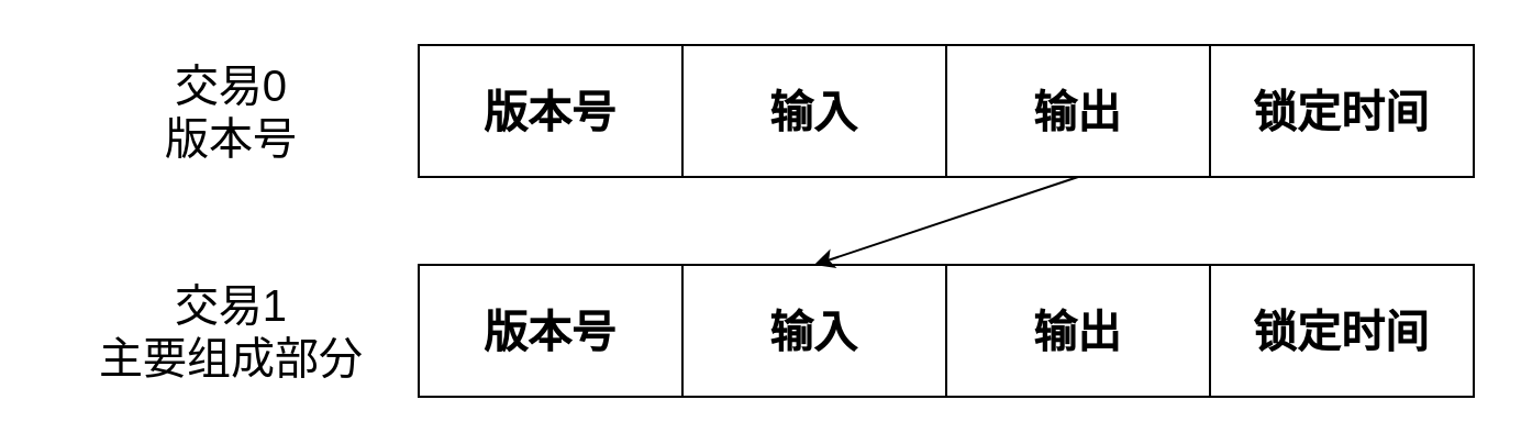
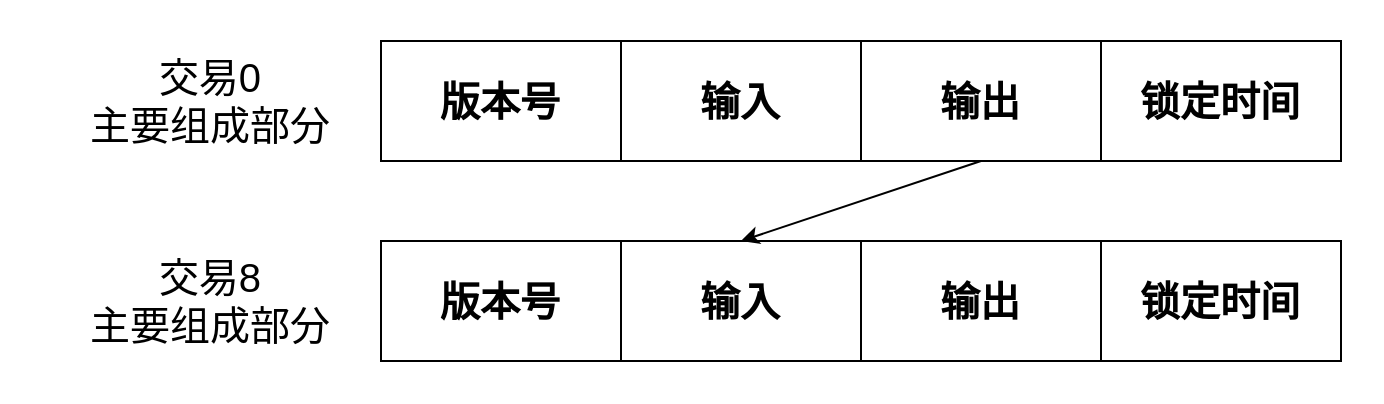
  <mxCell id="0" />
  <mxCell id="1" parent="0" />
  <mxCell id="2" value="" style="group" vertex="1" connectable="0" parent="1"><mxGeometry x="20" y="20" width="650" height="60" as="geometry" /></mxCell>
  <mxCell id="3" value="&lt;font style=&quot;font-size: 20px&quot;&gt;&lt;b&gt;版本号&lt;/b&gt;&lt;/font&gt;" style="rounded=0;whiteSpace=wrap;html=1;" vertex="1" parent="2"><mxGeometry x="170" width="120" height="60" as="geometry" /></mxCell>
  <mxCell id="4" value="&lt;font style=&quot;font-size: 20px&quot;&gt;&lt;b&gt;输入&lt;/b&gt;&lt;/font&gt;" style="rounded=0;whiteSpace=wrap;html=1;" vertex="1" parent="2"><mxGeometry x="290" width="120" height="60" as="geometry" /></mxCell>
  <mxCell id="5" value="&lt;font style=&quot;font-size: 20px&quot;&gt;&lt;b&gt;输出&lt;/b&gt;&lt;/font&gt;" style="rounded=0;whiteSpace=wrap;html=1;" vertex="1" parent="2"><mxGeometry x="410" width="120" height="60" as="geometry" /></mxCell>
  <mxCell id="6" value="&lt;font style=&quot;font-size: 20px&quot;&gt;&lt;b&gt;锁定时间&lt;/b&gt;&lt;/font&gt;" style="rounded=0;whiteSpace=wrap;html=1;" vertex="1" parent="2"><mxGeometry x="530" width="120" height="60" as="geometry" /></mxCell>
- <mxCell id="7" value="&lt;font style=&quot;font-size: 20px&quot;&gt;交易0 &lt;br&gt;版本号&lt;/font&gt;" style="text;html=1;strokeColor=none;fillColor=none;align=center;verticalAlign=middle;whiteSpace=wrap;rounded=0;" vertex="1" parent="2"><mxGeometry width="170" height="60" as="geometry" /></mxCell>
+ <mxCell id="7" value="&lt;font style=&quot;font-size: 20px&quot;&gt;交易0 &lt;br&gt;主要组成部分&lt;/font&gt;" style="text;html=1;strokeColor=none;fillColor=none;align=center;verticalAlign=middle;whiteSpace=wrap;rounded=0;" vertex="1" parent="2"><mxGeometry width="170" height="60" as="geometry" /></mxCell>
  <mxCell id="8" value="" style="group" vertex="1" connectable="0" parent="1"><mxGeometry x="20" y="120" width="650" height="60" as="geometry" /></mxCell>
  <mxCell id="9" value="&lt;font style=&quot;font-size: 20px&quot;&gt;&lt;b&gt;版本号&lt;/b&gt;&lt;/font&gt;" style="rounded=0;whiteSpace=wrap;html=1;" vertex="1" parent="8"><mxGeometry x="170" width="120" height="60" as="geometry" /></mxCell>
  <mxCell id="10" value="&lt;font style=&quot;font-size: 20px&quot;&gt;&lt;b&gt;输入&lt;/b&gt;&lt;/font&gt;" style="rounded=0;whiteSpace=wrap;html=1;" vertex="1" parent="8"><mxGeometry x="290" width="120" height="60" as="geometry" /></mxCell>
  <mxCell id="11" value="&lt;font style=&quot;font-size: 20px&quot;&gt;&lt;b&gt;输出&lt;/b&gt;&lt;/font&gt;" style="rounded=0;whiteSpace=wrap;html=1;" vertex="1" parent="8"><mxGeometry x="410" width="120" height="60" as="geometry" /></mxCell>
  <mxCell id="12" value="&lt;font style=&quot;font-size: 20px&quot;&gt;&lt;b&gt;锁定时间&lt;/b&gt;&lt;/font&gt;" style="rounded=0;whiteSpace=wrap;html=1;" vertex="1" parent="8"><mxGeometry x="530" width="120" height="60" as="geometry" /></mxCell>
- <mxCell id="13" value="&lt;font style=&quot;font-size: 20px&quot;&gt;交易1&lt;br&gt;主要组成部分&lt;/font&gt;" style="text;html=1;strokeColor=none;fillColor=none;align=center;verticalAlign=middle;whiteSpace=wrap;rounded=0;" vertex="1" parent="8"><mxGeometry width="170" height="60" as="geometry" /></mxCell>
+ <mxCell id="13" value="&lt;font style=&quot;font-size: 20px&quot;&gt;交易8&lt;br&gt;主要组成部分&lt;/font&gt;" style="text;html=1;strokeColor=none;fillColor=none;align=center;verticalAlign=middle;whiteSpace=wrap;rounded=0;" vertex="1" parent="8"><mxGeometry width="170" height="60" as="geometry" /></mxCell>
  <mxCell id="14" style="rounded=0;orthogonalLoop=1;jettySize=auto;html=1;exitX=0.5;exitY=1;exitDx=0;exitDy=0;entryX=0.5;entryY=0;entryDx=0;entryDy=0;" edge="1" parent="1" source="5" target="10"><mxGeometry relative="1" as="geometry" /></mxCell>
